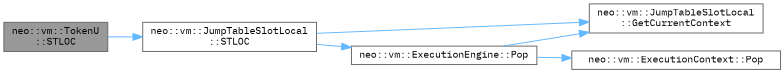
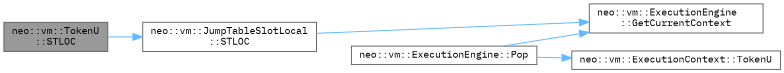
  digraph {
    fontname="IBM Plex Mono"
    rankdir=LR
    node [color=grey40 fillcolor=white fontname="IBM Plex Mono" fontsize=10 shape=box style=filled]
    edge [color=steelblue1 fontname="IBM Plex Mono" fontsize=10 labelfontname=Helvetica labelfontsize=10 style=solid]
    n1 [color=gray40 fillcolor=grey60 fontcolor=black height=0.2 label="neo::vm::TokenU\l::STLOC" width=0.4]
    n2 [height=0.2 label="neo::vm::JumpTableSlotLocal\l::STLOC" width=0.4]
-   n3 [height=0.2 label="neo::vm::JumpTableSlotLocal\l::GetCurrentContext" width=0.4]
+   n3 [height=0.2 label="neo::vm::ExecutionEngine\l::GetCurrentContext" width=0.4]
    n4 [height=0.2 label="neo::vm::ExecutionEngine::Pop" width=0.4]
-   n5 [height=0.2 label="neo::vm::ExecutionContext::Pop" width=0.4]
+   n5 [height=0.2 label="neo::vm::ExecutionContext::TokenU" width=0.4]
    n1 -> n2
    n2 -> n3
-   n2 -> n4
    n4 -> n3
    n4 -> n5
  }
